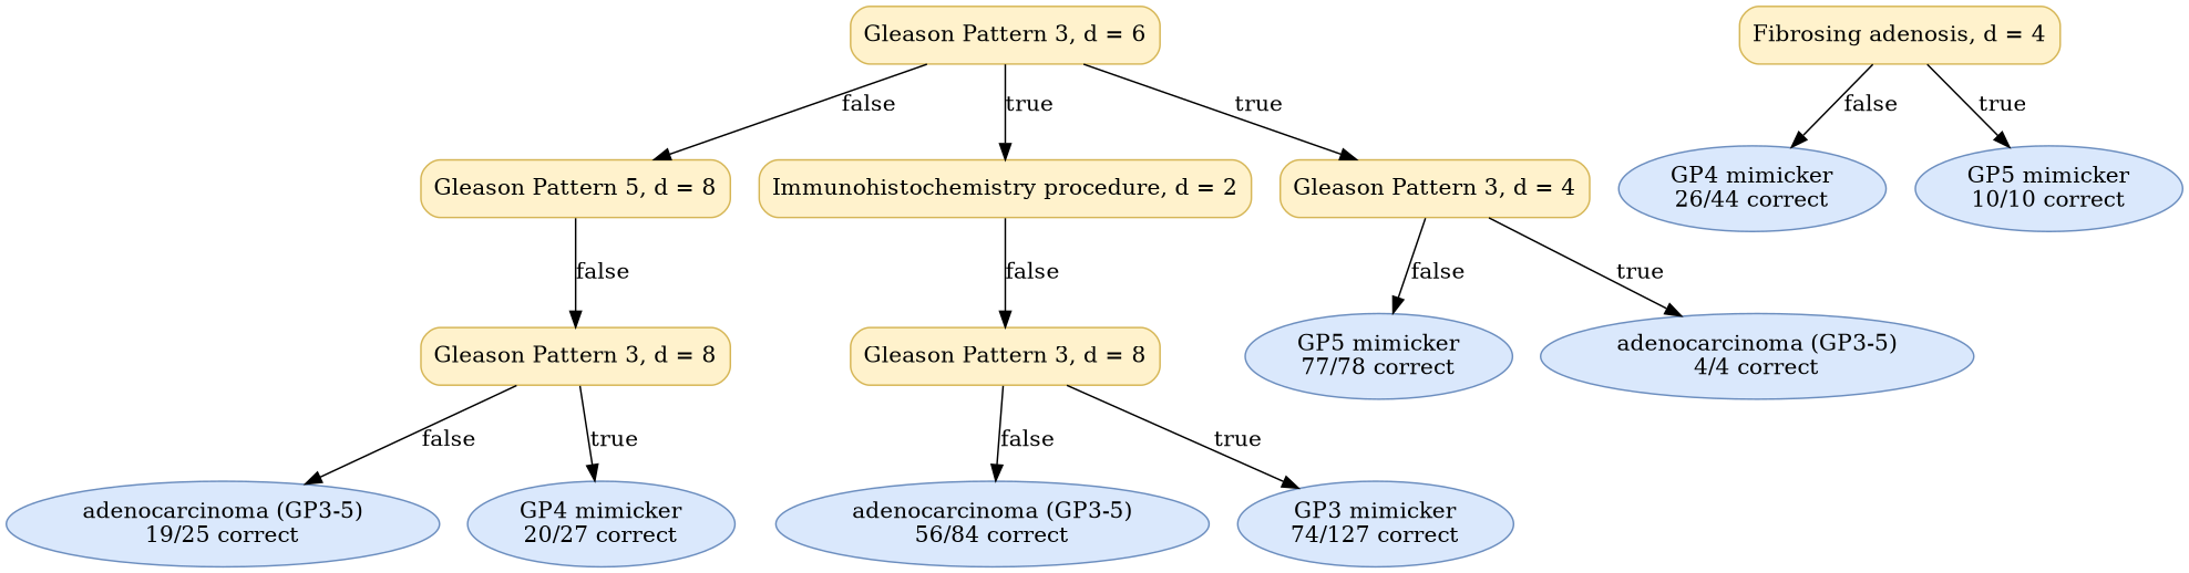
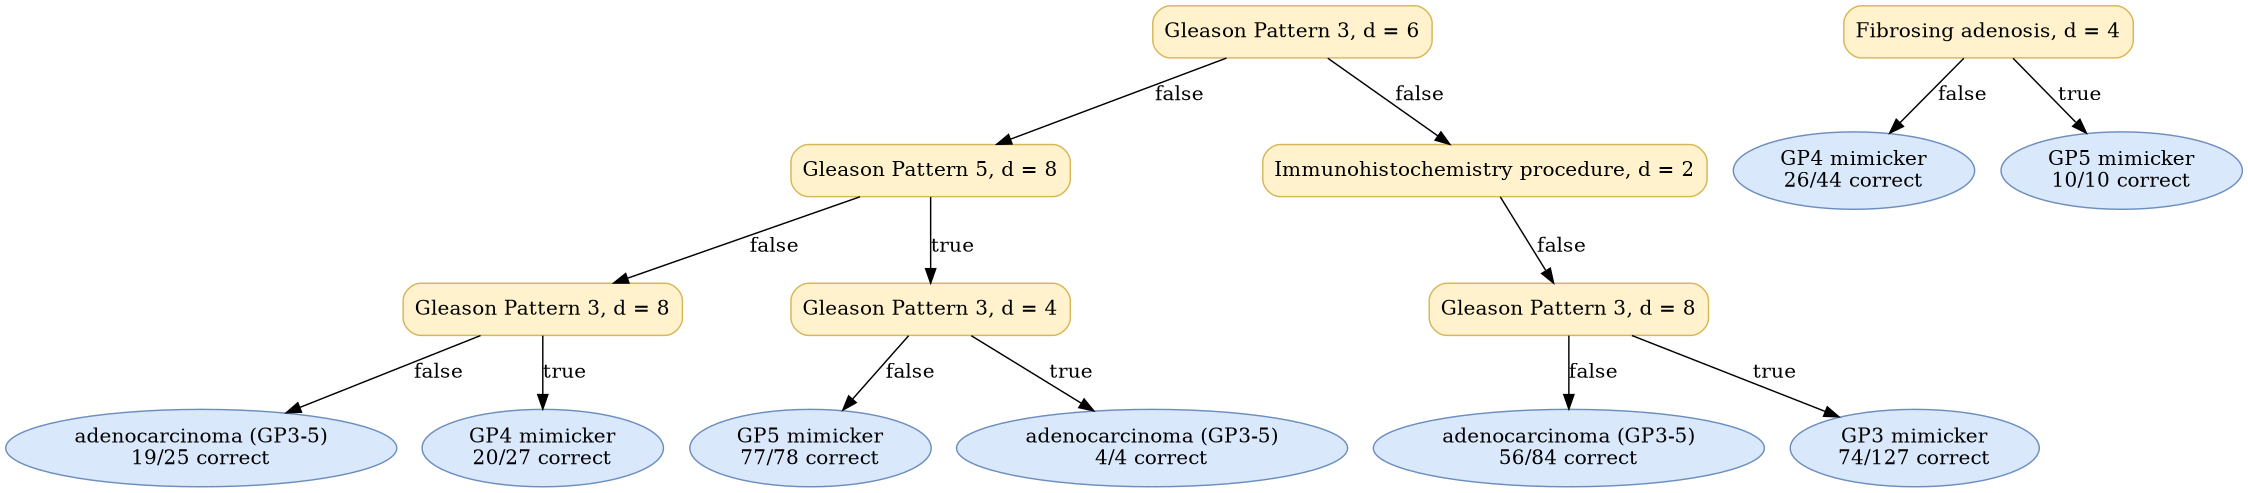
  digraph {
    fontname="Times-Roman"
    node [color="#6C8EBF" fillcolor="#DAE8FC" fontname="Times-Roman" shape=ellipse style="rounded,filled"]
    n1 [color="#D6B656" fillcolor="#FFF2CC" label="Gleason Pattern 3, d = 6" shape=box]
    n2 [color="#D6B656" fillcolor="#FFF2CC" label="Gleason Pattern 5, d = 8" shape=box]
    n3 [color="#D6B656" fillcolor="#FFF2CC" label="Immunohistochemistry procedure, d = 2" shape=box]
    n4 [color="#D6B656" fillcolor="#FFF2CC" label="Gleason Pattern 3, d = 8" shape=box]
    n5 [color="#D6B656" fillcolor="#FFF2CC" label="Gleason Pattern 3, d = 4" shape=box]
    n6 [color="#D6B656" fillcolor="#FFF2CC" label="Gleason Pattern 3, d = 8" shape=box]
    n7 [label=<adenocarcinoma (GP3-5)<br/>19/25 correct>]
    n8 [label=<GP4 mimicker<br/>20/27 correct>]
    n9 [label=<GP5 mimicker<br/>77/78 correct>]
    n10 [label=<adenocarcinoma (GP3-5)<br/>4/4 correct>]
    n11 [label=<adenocarcinoma (GP3-5)<br/>56/84 correct>]
    n12 [label=<GP3 mimicker<br/>74/127 correct>]
    n13 [color="#D6B656" fillcolor="#FFF2CC" label="Fibrosing adenosis, d = 4" shape=box]
    n14 [label=<GP4 mimicker<br/>26/44 correct>]
    n15 [label=<GP5 mimicker<br/>10/10 correct>]
    n1 -> n2 [label=false]
-   n1 -> n3 [label=true]
+   n1 -> n3 [label=false]
    n2 -> n4 [label=false]
-   n1 -> n5 [label=true]
+   n2 -> n5 [label=true]
    n3 -> n6 [label=false]
    n4 -> n7 [label=false]
    n4 -> n8 [label=true]
    n5 -> n9 [label=false]
    n5 -> n10 [label=true]
    n6 -> n11 [label=false]
    n6 -> n12 [label=true]
    n13 -> n14 [label=false]
    n13 -> n15 [label=true]
  }
